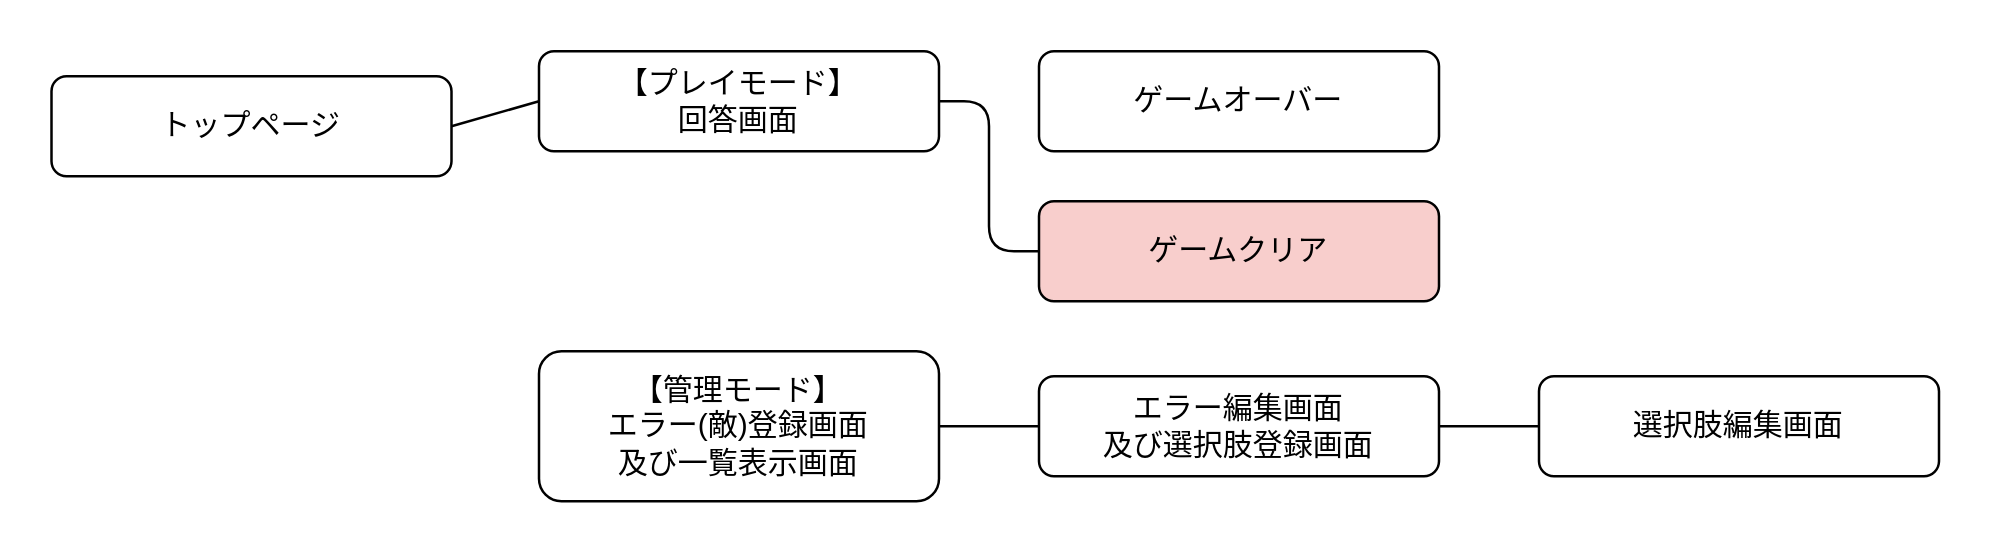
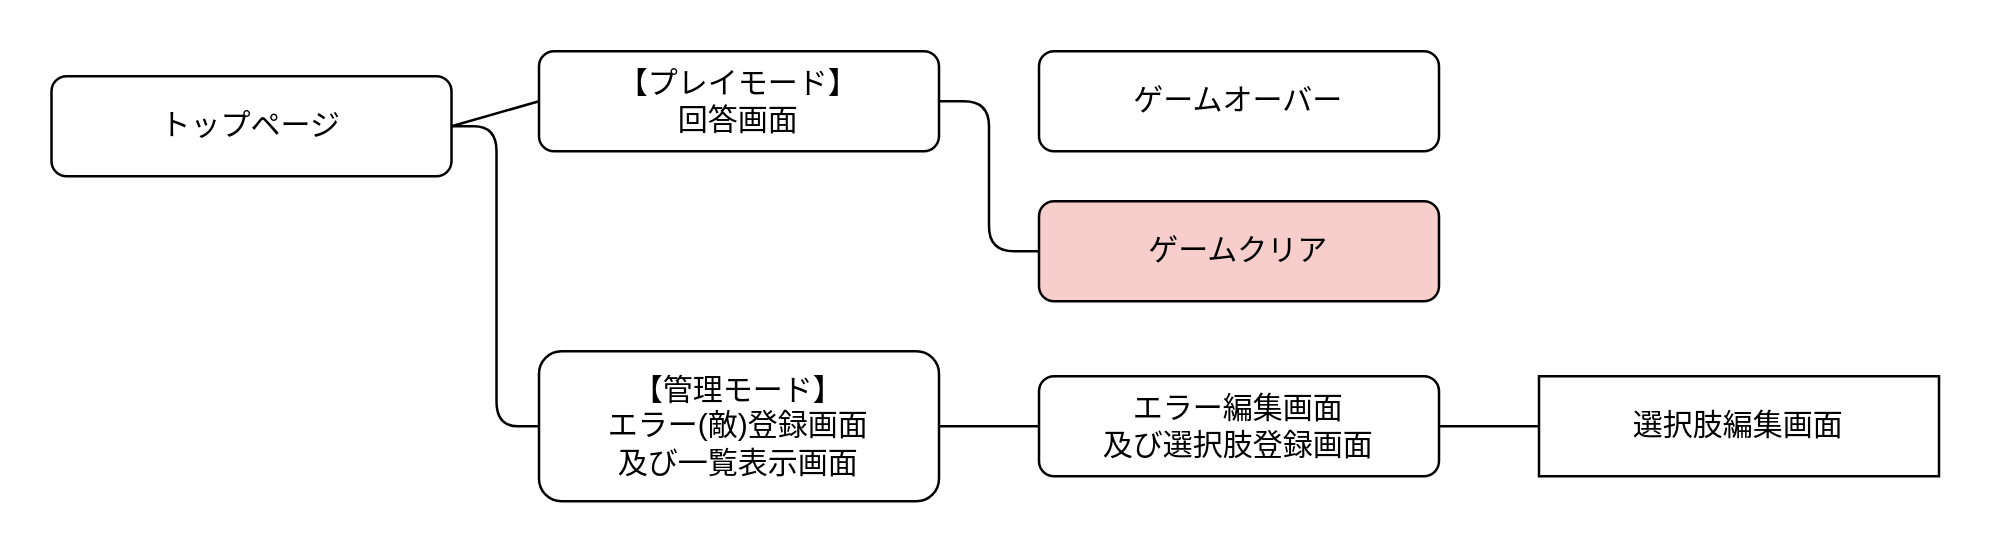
  <mxCell id="0" />
  <mxCell id="1" parent="0" />
  <mxCell id="2" value="ゲームオーバー" style="rounded=1;whiteSpace=wrap;html=1;" vertex="1" parent="1"><mxGeometry x="415" y="20" width="160" height="40" as="geometry" /></mxCell>
  <mxCell id="3" style="edgeStyle=none;html=1;exitX=1;exitY=0.5;exitDx=0;exitDy=0;entryX=0;entryY=0.5;entryDx=0;entryDy=0;endArrow=none;endFill=0;" edge="1" parent="1" source="5" target="10"><mxGeometry relative="1" as="geometry" /></mxCell>
+ <mxCell id="4" style="edgeStyle=elbowEdgeStyle;html=1;exitX=1;exitY=0.5;exitDx=0;exitDy=0;entryX=0;entryY=0.5;entryDx=0;entryDy=0;endArrow=none;endFill=0;" edge="1" parent="1" source="5" target="8"><mxGeometry relative="1" as="geometry" /></mxCell>
  <mxCell id="5" value="トップページ" style="rounded=1;whiteSpace=wrap;html=1;" vertex="1" parent="1"><mxGeometry x="20" y="30" width="160" height="40" as="geometry" /></mxCell>
  <mxCell id="6" value="&lt;span&gt;ゲームクリア&lt;/span&gt;" style="rounded=1;whiteSpace=wrap;html=1;fillColor=#f8cecc;" vertex="1" parent="1"><mxGeometry x="415" y="80" width="160" height="40" as="geometry" /></mxCell>
  <mxCell id="7" style="edgeStyle=none;html=1;exitX=1;exitY=0.5;exitDx=0;exitDy=0;entryX=0;entryY=0.5;entryDx=0;entryDy=0;endArrow=none;endFill=0;" edge="1" parent="1" source="8" target="12"><mxGeometry relative="1" as="geometry" /></mxCell>
  <mxCell id="8" value="【管理モード】&lt;br&gt;エラー(敵)登録画面&lt;br&gt;及び一覧表示画面" style="rounded=1;whiteSpace=wrap;html=1;" vertex="1" parent="1"><mxGeometry x="215" y="140" width="160" height="60" as="geometry" /></mxCell>
  <mxCell id="9" style="edgeStyle=elbowEdgeStyle;html=1;exitX=1;exitY=0.5;exitDx=0;exitDy=0;entryX=0;entryY=0.5;entryDx=0;entryDy=0;endArrow=none;endFill=0;" edge="1" parent="1" source="10" target="6"><mxGeometry relative="1" as="geometry" /></mxCell>
  <mxCell id="10" value="【プレイモード】&lt;br&gt;回答画面" style="rounded=1;whiteSpace=wrap;html=1;" vertex="1" parent="1"><mxGeometry x="215" y="20" width="160" height="40" as="geometry" /></mxCell>
  <mxCell id="11" style="edgeStyle=none;html=1;exitX=1;exitY=0.5;exitDx=0;exitDy=0;entryX=0;entryY=0.5;entryDx=0;entryDy=0;endArrow=none;endFill=0;" edge="1" parent="1" source="12" target="13"><mxGeometry relative="1" as="geometry" /></mxCell>
  <mxCell id="12" value="エラー編集画面&lt;br&gt;及び選択肢登録画面" style="rounded=1;whiteSpace=wrap;html=1;" vertex="1" parent="1"><mxGeometry x="415" y="150" width="160" height="40" as="geometry" /></mxCell>
- <mxCell id="13" value="選択肢編集画面" style="rounded=1;whiteSpace=wrap;html=1;" vertex="1" parent="1"><mxGeometry x="615" y="150" width="160" height="40" as="geometry" /></mxCell>
+ <mxCell id="13" value="選択肢編集画面" style="whiteSpace=wrap;html=1;rounded=0;" vertex="1" parent="1"><mxGeometry x="615" y="150" width="160" height="40" as="geometry" /></mxCell>
